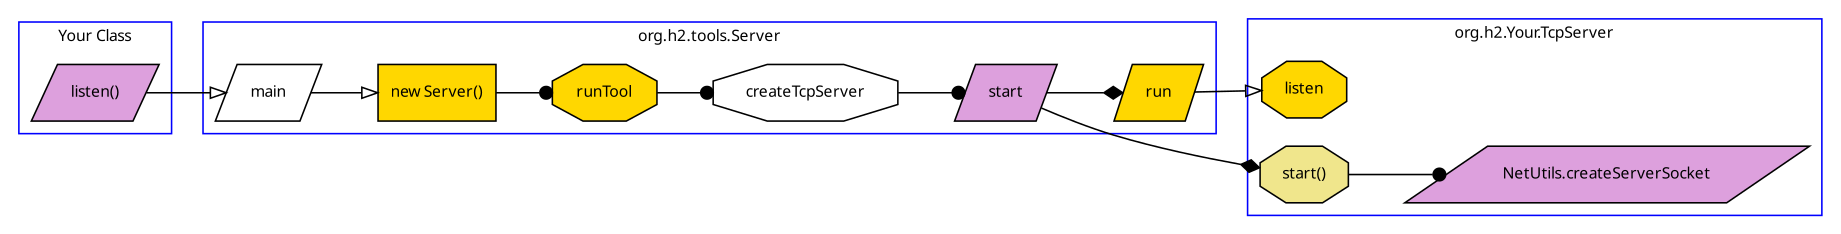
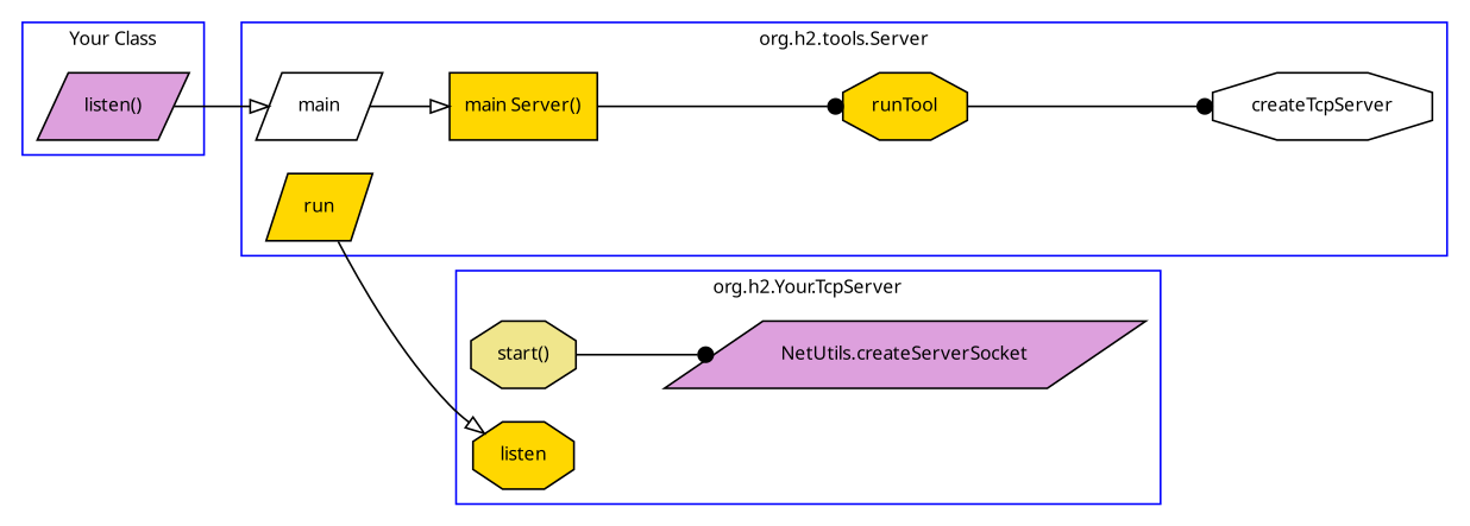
  digraph {
    compound=true
    fontname=Verdana
    fontsize=10
    rankdir=LR
    node [fillcolor=gold fontname=Verdana fontsize=10 shape=parallelogram style=filled]
    edge [arrowhead=dot]
    main [fillcolor=white]
-   "new Server()" [shape=box]
+   "new Server()" [shape=box label="main Server()"]
    runTool [shape=octagon]
    createTcpServer [fillcolor=white shape=octagon]
-   start [fillcolor=plum]
    run
    n7 [fillcolor=plum label="listen()"]
    "start()" [fillcolor=khaki shape=octagon]
    "NetUtils.createServerSocket" [fillcolor=plum]
    listen [shape=octagon]
    subgraph cluster_1 {
      color=blue
      label="org.h2.tools.Server"
      main
      "new Server()"
      runTool
      createTcpServer
-     start
      run
    }
    subgraph cluster_2 {
      color=blue
      label="Your Class"
      n7
    }
    subgraph cluster_3 {
      color=blue
      label="org.h2.Your.TcpServer"
      "start()"
      "NetUtils.createServerSocket"
      listen
    }
    main -> "new Server()" [arrowhead=onormal]
    "new Server()" -> runTool
    runTool -> createTcpServer
-   createTcpServer -> start
-   start -> run [arrowhead=diamond]
-   start -> "start()" [arrowhead=diamond]
    run -> listen [arrowhead=onormal]
    n7 -> main [arrowhead=onormal]
    "start()" -> "NetUtils.createServerSocket"
  }
